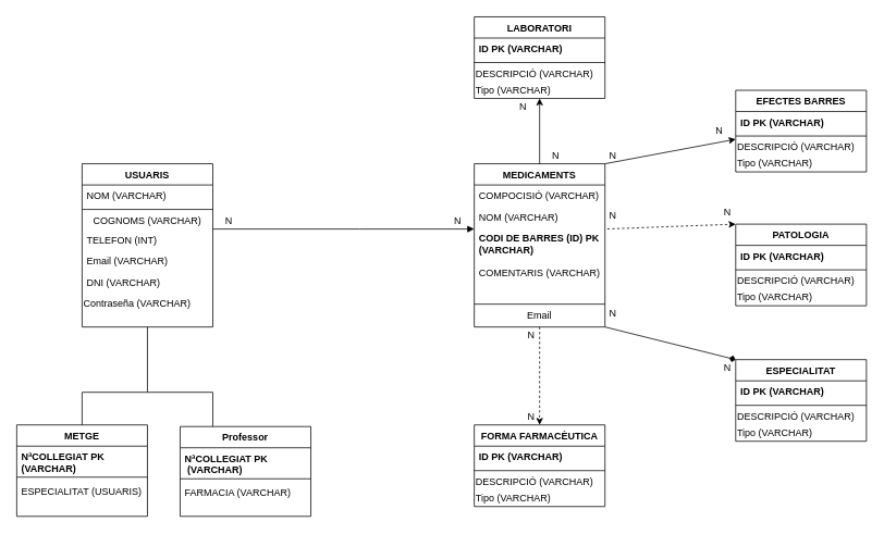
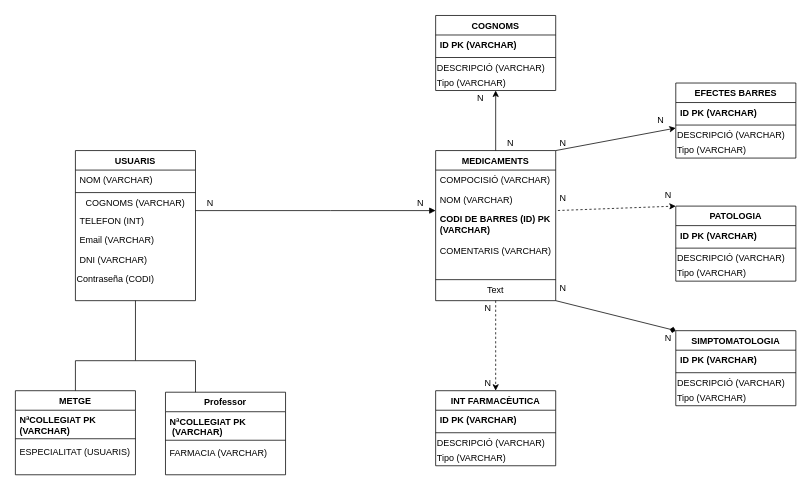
  <mxCell id="0" />
  <mxCell id="1" parent="0" />
  <mxCell id="2" value="USUARIS" style="swimlane;fontStyle=1;align=center;verticalAlign=top;childLayout=stackLayout;horizontal=1;startSize=26;horizontalStack=0;resizeParent=1;resizeLast=0;collapsible=1;marginBottom=0;rounded=0;shadow=0;strokeWidth=1;" parent="1" vertex="1"><mxGeometry x="100" y="200" width="160" height="200" as="geometry"><mxRectangle x="220" y="120" width="160" height="26" as="alternateBounds" /></mxGeometry></mxCell>
  <mxCell id="3" value="NOM (VARCHAR)" style="text;align=left;verticalAlign=top;spacingLeft=4;spacingRight=4;overflow=hidden;rotatable=0;points=[[0,0.5],[1,0.5]];portConstraint=eastwest;" parent="2" vertex="1"><mxGeometry y="26" width="160" height="26" as="geometry" /></mxCell>
  <mxCell id="4" value="" style="line;html=1;strokeWidth=1;align=left;verticalAlign=middle;spacingTop=-1;spacingLeft=3;spacingRight=3;rotatable=0;labelPosition=right;points=[];portConstraint=eastwest;" parent="2" vertex="1"><mxGeometry y="52" width="160" height="8" as="geometry" /></mxCell>
  <mxCell id="5" value="&lt;span style=&quot;text-align: left&quot;&gt;COGNOMS&amp;nbsp;&lt;/span&gt;&lt;span style=&quot;text-align: left&quot;&gt;(VARCHAR)&lt;/span&gt;" style="text;html=1;strokeColor=none;fillColor=none;align=center;verticalAlign=middle;whiteSpace=wrap;rounded=0;" vertex="1" parent="2"><mxGeometry y="60" width="160" height="20" as="geometry" /></mxCell>
  <mxCell id="6" value="TELEFON (INT)" style="text;align=left;verticalAlign=top;spacingLeft=4;spacingRight=4;overflow=hidden;rotatable=0;points=[[0,0.5],[1,0.5]];portConstraint=eastwest;rounded=0;shadow=0;html=0;" parent="2" vertex="1"><mxGeometry y="80" width="160" height="26" as="geometry" /></mxCell>
  <mxCell id="7" value="Email (VARCHAR)&#10; " style="text;align=left;verticalAlign=top;spacingLeft=4;spacingRight=4;overflow=hidden;rotatable=0;points=[[0,0.5],[1,0.5]];portConstraint=eastwest;rounded=0;shadow=0;html=0;" parent="2" vertex="1"><mxGeometry y="106" width="160" height="26" as="geometry" /></mxCell>
  <mxCell id="8" value="DNI (VARCHAR)" style="text;align=left;verticalAlign=top;spacingLeft=4;spacingRight=4;overflow=hidden;rotatable=0;points=[[0,0.5],[1,0.5]];portConstraint=eastwest;" parent="2" vertex="1"><mxGeometry y="132" width="160" height="30" as="geometry" /></mxCell>
- <mxCell id="9" value="Contraseña&amp;nbsp;&lt;span&gt;(VARCHAR)&lt;/span&gt;" style="text;html=1;strokeColor=none;fillColor=none;align=left;verticalAlign=middle;whiteSpace=wrap;rounded=0;" parent="2" vertex="1"><mxGeometry y="162" width="160" height="20" as="geometry" /></mxCell>
+ <mxCell id="9" value="Contraseña&amp;nbsp;&lt;span&gt;(CODI)&lt;/span&gt;" style="text;html=1;strokeColor=none;fillColor=none;align=left;verticalAlign=middle;whiteSpace=wrap;rounded=0;" parent="2" vertex="1"><mxGeometry y="162" width="160" height="20" as="geometry" /></mxCell>
  <mxCell id="10" value="METGE" style="swimlane;fontStyle=1;align=center;verticalAlign=top;childLayout=stackLayout;horizontal=1;startSize=26;horizontalStack=0;resizeParent=1;resizeLast=0;collapsible=1;marginBottom=0;rounded=0;shadow=0;strokeWidth=1;" parent="1" vertex="1"><mxGeometry x="20" y="520" width="160" height="112" as="geometry"><mxRectangle x="130" y="380" width="160" height="26" as="alternateBounds" /></mxGeometry></mxCell>
  <mxCell id="11" value="NªCOLLEGIAT PK&#10;(VARCHAR)" style="text;align=left;verticalAlign=top;spacingLeft=4;spacingRight=4;overflow=hidden;rotatable=0;points=[[0,0.5],[1,0.5]];portConstraint=eastwest;rounded=0;shadow=0;html=0;fontStyle=1" parent="10" vertex="1"><mxGeometry y="26" width="160" height="34" as="geometry" /></mxCell>
  <mxCell id="12" value="" style="line;html=1;strokeWidth=1;align=left;verticalAlign=middle;spacingTop=-1;spacingLeft=3;spacingRight=3;rotatable=0;labelPosition=right;points=[];portConstraint=eastwest;" parent="10" vertex="1"><mxGeometry y="60" width="160" height="8" as="geometry" /></mxCell>
  <mxCell id="13" value="ESPECIALITAT (USUARIS)" style="text;align=left;verticalAlign=top;spacingLeft=4;spacingRight=4;overflow=hidden;rotatable=0;points=[[0,0.5],[1,0.5]];portConstraint=eastwest;" parent="10" vertex="1"><mxGeometry y="68" width="160" height="26" as="geometry" /></mxCell>
  <mxCell id="14" value="" style="endArrow=none;endSize=10;endFill=0;shadow=0;strokeWidth=1;rounded=0;edgeStyle=elbowEdgeStyle;elbow=vertical;" parent="1" source="10" edge="1"><mxGeometry width="160" relative="1" as="geometry"><mxPoint x="100" y="363" as="sourcePoint" /><mxPoint x="180" y="480" as="targetPoint" /><Array as="points"><mxPoint x="100" y="480" /></Array></mxGeometry></mxCell>
  <mxCell id="15" value="Professor" style="swimlane;fontStyle=1;align=center;verticalAlign=top;childLayout=stackLayout;horizontal=1;startSize=26;horizontalStack=0;resizeParent=1;resizeLast=0;collapsible=1;marginBottom=0;rounded=0;shadow=0;strokeWidth=1;" parent="1" vertex="1"><mxGeometry x="220" y="522" width="160" height="110" as="geometry"><mxRectangle x="340" y="380" width="170" height="26" as="alternateBounds" /></mxGeometry></mxCell>
  <mxCell id="16" value="NªCOLLEGIAT PK&#10; (VARCHAR)" style="text;align=left;verticalAlign=top;spacingLeft=4;spacingRight=4;overflow=hidden;rotatable=0;points=[[0,0.5],[1,0.5]];portConstraint=eastwest;rounded=0;shadow=0;html=0;fontStyle=1" parent="15" vertex="1"><mxGeometry y="26" width="160" height="34" as="geometry" /></mxCell>
  <mxCell id="17" value="" style="line;html=1;strokeWidth=1;align=left;verticalAlign=middle;spacingTop=-1;spacingLeft=3;spacingRight=3;rotatable=0;labelPosition=right;points=[];portConstraint=eastwest;" parent="15" vertex="1"><mxGeometry y="60" width="160" height="8" as="geometry" /></mxCell>
  <mxCell id="18" value="FARMACIA (VARCHAR)" style="text;align=left;verticalAlign=top;spacingLeft=4;spacingRight=4;overflow=hidden;rotatable=0;points=[[0,0.5],[1,0.5]];portConstraint=eastwest;" parent="15" vertex="1"><mxGeometry y="68" width="160" height="26" as="geometry" /></mxCell>
  <mxCell id="19" value="" style="endArrow=none;endSize=10;endFill=0;shadow=0;strokeWidth=1;rounded=0;edgeStyle=elbowEdgeStyle;elbow=vertical;entryX=0.5;entryY=1;entryDx=0;entryDy=0;" parent="1" source="15" target="2" edge="1"><mxGeometry width="160" relative="1" as="geometry"><mxPoint x="110" y="533" as="sourcePoint" /><mxPoint x="210" y="431" as="targetPoint" /><Array as="points"><mxPoint x="260" y="480" /><mxPoint x="260" y="490" /><mxPoint x="300" y="480" /><mxPoint x="180" y="480" /><mxPoint x="300" y="460" /></Array></mxGeometry></mxCell>
  <mxCell id="20" value="MEDICAMENTS" style="swimlane;fontStyle=1;align=center;verticalAlign=top;childLayout=stackLayout;horizontal=1;startSize=26;horizontalStack=0;resizeParent=1;resizeLast=0;collapsible=1;marginBottom=0;rounded=0;shadow=0;strokeWidth=1;" parent="1" vertex="1"><mxGeometry x="580" y="200" width="160" height="200" as="geometry"><mxRectangle x="550" y="140" width="160" height="26" as="alternateBounds" /></mxGeometry></mxCell>
  <mxCell id="21" value="COMPOCISIÓ (VARCHAR)" style="text;align=left;verticalAlign=top;spacingLeft=4;spacingRight=4;overflow=hidden;rotatable=0;points=[[0,0.5],[1,0.5]];portConstraint=eastwest;" parent="20" vertex="1"><mxGeometry y="26" width="160" height="26" as="geometry" /></mxCell>
  <mxCell id="22" value="NOM (VARCHAR)" style="text;align=left;verticalAlign=top;spacingLeft=4;spacingRight=4;overflow=hidden;rotatable=0;points=[[0,0.5],[1,0.5]];portConstraint=eastwest;rounded=0;shadow=0;html=0;" parent="20" vertex="1"><mxGeometry y="52" width="160" height="26" as="geometry" /></mxCell>
  <mxCell id="23" value="CODI DE BARRES (ID) PK&#10;(VARCHAR)" style="text;align=left;verticalAlign=top;spacingLeft=4;spacingRight=4;overflow=hidden;rotatable=0;points=[[0,0.5],[1,0.5]];portConstraint=eastwest;rounded=0;shadow=0;html=0;fontStyle=1" parent="20" vertex="1"><mxGeometry y="78" width="160" height="42" as="geometry" /></mxCell>
  <mxCell id="24" value="COMENTARIS (VARCHAR)" style="text;align=left;verticalAlign=top;spacingLeft=4;spacingRight=4;overflow=hidden;rotatable=0;points=[[0,0.5],[1,0.5]];portConstraint=eastwest;rounded=0;shadow=0;html=0;" parent="20" vertex="1"><mxGeometry y="120" width="160" height="26" as="geometry" /></mxCell>
  <mxCell id="25" value="  " style="text;align=left;verticalAlign=top;spacingLeft=4;spacingRight=4;overflow=hidden;rotatable=0;points=[[0,0.5],[1,0.5]];portConstraint=eastwest;" parent="20" vertex="1"><mxGeometry y="146" width="160" height="22" as="geometry" /></mxCell>
  <mxCell id="26" value="" style="line;html=1;strokeWidth=1;align=left;verticalAlign=middle;spacingTop=-1;spacingLeft=3;spacingRight=3;rotatable=0;labelPosition=right;points=[];portConstraint=eastwest;" parent="20" vertex="1"><mxGeometry y="168" width="160" height="8" as="geometry" /></mxCell>
- <mxCell id="27" value="Email" style="text;html=1;strokeColor=none;fillColor=none;align=center;verticalAlign=middle;whiteSpace=wrap;rounded=0;" parent="20" vertex="1"><mxGeometry y="176" width="160" height="20" as="geometry" /></mxCell>
+ <mxCell id="27" value="Text" style="text;html=1;strokeColor=none;fillColor=none;align=center;verticalAlign=middle;whiteSpace=wrap;rounded=0;" parent="20" vertex="1"><mxGeometry y="176" width="160" height="20" as="geometry" /></mxCell>
  <mxCell id="28" value="" style="endArrow=block;shadow=0;strokeWidth=1;rounded=0;endFill=1;edgeStyle=elbowEdgeStyle;elbow=vertical;" parent="1" source="2" target="20" edge="1"><mxGeometry x="0.5" y="41" relative="1" as="geometry"><mxPoint x="280" y="352" as="sourcePoint" /><mxPoint x="440" y="352" as="targetPoint" /><mxPoint x="-40" y="32" as="offset" /><Array as="points"><mxPoint x="440" y="280" /></Array></mxGeometry></mxCell>
- <mxCell id="29" value="FORMA FARMACÈUTICA&#10;" style="swimlane;fontStyle=1;align=center;verticalAlign=top;childLayout=stackLayout;horizontal=1;startSize=26;horizontalStack=0;resizeParent=1;resizeParentMax=0;resizeLast=0;collapsible=1;marginBottom=0;" parent="1" vertex="1"><mxGeometry x="580" y="520" width="160" height="100" as="geometry" /></mxCell>
+ <mxCell id="29" value="INT FARMACÈUTICA&#10;" style="swimlane;fontStyle=1;align=center;verticalAlign=top;childLayout=stackLayout;horizontal=1;startSize=26;horizontalStack=0;resizeParent=1;resizeParentMax=0;resizeLast=0;collapsible=1;marginBottom=0;" parent="1" vertex="1"><mxGeometry x="580" y="520" width="160" height="100" as="geometry" /></mxCell>
  <mxCell id="30" value="ID PK (VARCHAR)" style="text;strokeColor=none;fillColor=none;align=left;verticalAlign=top;spacingLeft=4;spacingRight=4;overflow=hidden;rotatable=0;points=[[0,0.5],[1,0.5]];portConstraint=eastwest;fontStyle=1" parent="29" vertex="1"><mxGeometry y="26" width="160" height="26" as="geometry" /></mxCell>
  <mxCell id="31" value="" style="line;strokeWidth=1;fillColor=none;align=left;verticalAlign=middle;spacingTop=-1;spacingLeft=3;spacingRight=3;rotatable=0;labelPosition=right;points=[];portConstraint=eastwest;" parent="29" vertex="1"><mxGeometry y="52" width="160" height="8" as="geometry" /></mxCell>
  <mxCell id="32" value="DESCRIPCIÓ&amp;nbsp;&lt;span&gt;(VARCHAR)&lt;/span&gt;" style="text;html=1;strokeColor=none;fillColor=none;align=left;verticalAlign=middle;whiteSpace=wrap;rounded=0;" parent="29" vertex="1"><mxGeometry y="60" width="160" height="20" as="geometry" /></mxCell>
  <mxCell id="33" value="Tipo&amp;nbsp;&lt;span&gt;(VARCHAR)&lt;/span&gt;" style="text;html=1;strokeColor=none;fillColor=none;align=left;verticalAlign=middle;whiteSpace=wrap;rounded=0;" parent="29" vertex="1"><mxGeometry y="80" width="160" height="20" as="geometry" /></mxCell>
- <mxCell id="34" value="ESPECIALITAT" style="swimlane;fontStyle=1;align=center;verticalAlign=top;childLayout=stackLayout;horizontal=1;startSize=26;horizontalStack=0;resizeParent=1;resizeParentMax=0;resizeLast=0;collapsible=1;marginBottom=0;" parent="1" vertex="1"><mxGeometry x="900" y="440" width="160" height="100" as="geometry" /></mxCell>
+ <mxCell id="34" value="SIMPTOMATOLOGIA" style="swimlane;fontStyle=1;align=center;verticalAlign=top;childLayout=stackLayout;horizontal=1;startSize=26;horizontalStack=0;resizeParent=1;resizeParentMax=0;resizeLast=0;collapsible=1;marginBottom=0;" parent="1" vertex="1"><mxGeometry x="900" y="440" width="160" height="100" as="geometry" /></mxCell>
  <mxCell id="35" value="ID PK (VARCHAR)" style="text;strokeColor=none;fillColor=none;align=left;verticalAlign=top;spacingLeft=4;spacingRight=4;overflow=hidden;rotatable=0;points=[[0,0.5],[1,0.5]];portConstraint=eastwest;fontStyle=1" parent="34" vertex="1"><mxGeometry y="26" width="160" height="26" as="geometry" /></mxCell>
  <mxCell id="36" value="" style="line;strokeWidth=1;fillColor=none;align=left;verticalAlign=middle;spacingTop=-1;spacingLeft=3;spacingRight=3;rotatable=0;labelPosition=right;points=[];portConstraint=eastwest;" parent="34" vertex="1"><mxGeometry y="52" width="160" height="8" as="geometry" /></mxCell>
  <mxCell id="37" value="DESCRIPCIÓ&amp;nbsp;&lt;span&gt;(VARCHAR)&lt;/span&gt;" style="text;html=1;strokeColor=none;fillColor=none;align=left;verticalAlign=middle;whiteSpace=wrap;rounded=0;" parent="34" vertex="1"><mxGeometry y="60" width="160" height="20" as="geometry" /></mxCell>
  <mxCell id="38" value="Tipo&amp;nbsp;&lt;span&gt;(VARCHAR)&lt;/span&gt;" style="text;html=1;strokeColor=none;fillColor=none;align=left;verticalAlign=middle;whiteSpace=wrap;rounded=0;" parent="34" vertex="1"><mxGeometry y="80" width="160" height="20" as="geometry" /></mxCell>
  <mxCell id="39" value="EFECTES BARRES" style="swimlane;fontStyle=1;align=center;verticalAlign=top;childLayout=stackLayout;horizontal=1;startSize=26;horizontalStack=0;resizeParent=1;resizeParentMax=0;resizeLast=0;collapsible=1;marginBottom=0;" parent="1" vertex="1"><mxGeometry x="900" y="110" width="160" height="100" as="geometry" /></mxCell>
  <mxCell id="40" value="ID PK (VARCHAR)" style="text;strokeColor=none;fillColor=none;align=left;verticalAlign=top;spacingLeft=4;spacingRight=4;overflow=hidden;rotatable=0;points=[[0,0.5],[1,0.5]];portConstraint=eastwest;fontStyle=1" parent="39" vertex="1"><mxGeometry y="26" width="160" height="26" as="geometry" /></mxCell>
  <mxCell id="41" value="" style="line;strokeWidth=1;fillColor=none;align=left;verticalAlign=middle;spacingTop=-1;spacingLeft=3;spacingRight=3;rotatable=0;labelPosition=right;points=[];portConstraint=eastwest;" parent="39" vertex="1"><mxGeometry y="52" width="160" height="8" as="geometry" /></mxCell>
  <mxCell id="42" value="DESCRIPCIÓ&amp;nbsp;&lt;span&gt;(VARCHAR)&lt;/span&gt;" style="text;html=1;strokeColor=none;fillColor=none;align=left;verticalAlign=middle;whiteSpace=wrap;rounded=0;" parent="39" vertex="1"><mxGeometry y="60" width="160" height="20" as="geometry" /></mxCell>
  <mxCell id="43" value="Tipo&amp;nbsp;&lt;span&gt;(VARCHAR)&lt;/span&gt;" style="text;html=1;strokeColor=none;fillColor=none;align=left;verticalAlign=middle;whiteSpace=wrap;rounded=0;" parent="39" vertex="1"><mxGeometry y="80" width="160" height="20" as="geometry" /></mxCell>
  <mxCell id="44" value="PATOLOGIA" style="swimlane;fontStyle=1;align=center;verticalAlign=top;childLayout=stackLayout;horizontal=1;startSize=26;horizontalStack=0;resizeParent=1;resizeParentMax=0;resizeLast=0;collapsible=1;marginBottom=0;" parent="1" vertex="1"><mxGeometry x="900" y="274" width="160" height="100" as="geometry" /></mxCell>
  <mxCell id="45" value="ID PK (VARCHAR)" style="text;strokeColor=none;fillColor=none;align=left;verticalAlign=top;spacingLeft=4;spacingRight=4;overflow=hidden;rotatable=0;points=[[0,0.5],[1,0.5]];portConstraint=eastwest;fontStyle=1" parent="44" vertex="1"><mxGeometry y="26" width="160" height="26" as="geometry" /></mxCell>
  <mxCell id="46" value="" style="line;strokeWidth=1;fillColor=none;align=left;verticalAlign=middle;spacingTop=-1;spacingLeft=3;spacingRight=3;rotatable=0;labelPosition=right;points=[];portConstraint=eastwest;" parent="44" vertex="1"><mxGeometry y="52" width="160" height="8" as="geometry" /></mxCell>
  <mxCell id="47" value="DESCRIPCIÓ&amp;nbsp;&lt;span&gt;(VARCHAR)&lt;/span&gt;" style="text;html=1;strokeColor=none;fillColor=none;align=left;verticalAlign=middle;whiteSpace=wrap;rounded=0;" parent="44" vertex="1"><mxGeometry y="60" width="160" height="20" as="geometry" /></mxCell>
  <mxCell id="48" value="Tipo&amp;nbsp;&lt;span&gt;(VARCHAR)&lt;/span&gt;" style="text;html=1;strokeColor=none;fillColor=none;align=left;verticalAlign=middle;whiteSpace=wrap;rounded=0;" parent="44" vertex="1"><mxGeometry y="80" width="160" height="20" as="geometry" /></mxCell>
- <mxCell id="49" value="LABORATORI" style="swimlane;fontStyle=1;align=center;verticalAlign=top;childLayout=stackLayout;horizontal=1;startSize=26;horizontalStack=0;resizeParent=1;resizeParentMax=0;resizeLast=0;collapsible=1;marginBottom=0;" parent="1" vertex="1"><mxGeometry x="580" y="20" width="160" height="100" as="geometry" /></mxCell>
+ <mxCell id="49" value="COGNOMS" style="swimlane;fontStyle=1;align=center;verticalAlign=top;childLayout=stackLayout;horizontal=1;startSize=26;horizontalStack=0;resizeParent=1;resizeParentMax=0;resizeLast=0;collapsible=1;marginBottom=0;" parent="1" vertex="1"><mxGeometry x="580" y="20" width="160" height="100" as="geometry" /></mxCell>
  <mxCell id="50" value="ID PK (VARCHAR)" style="text;strokeColor=none;fillColor=none;align=left;verticalAlign=top;spacingLeft=4;spacingRight=4;overflow=hidden;rotatable=0;points=[[0,0.5],[1,0.5]];portConstraint=eastwest;fontStyle=1" parent="49" vertex="1"><mxGeometry y="26" width="160" height="26" as="geometry" /></mxCell>
  <mxCell id="51" value="" style="line;strokeWidth=1;fillColor=none;align=left;verticalAlign=middle;spacingTop=-1;spacingLeft=3;spacingRight=3;rotatable=0;labelPosition=right;points=[];portConstraint=eastwest;" parent="49" vertex="1"><mxGeometry y="52" width="160" height="8" as="geometry" /></mxCell>
  <mxCell id="52" value="DESCRIPCIÓ&amp;nbsp;&lt;span&gt;(VARCHAR)&lt;/span&gt;" style="text;html=1;strokeColor=none;fillColor=none;align=left;verticalAlign=middle;whiteSpace=wrap;rounded=0;" parent="49" vertex="1"><mxGeometry y="60" width="160" height="20" as="geometry" /></mxCell>
  <mxCell id="53" value="Tipo&amp;nbsp;&lt;span&gt;(VARCHAR)&lt;/span&gt;" style="text;html=1;strokeColor=none;fillColor=none;align=left;verticalAlign=middle;whiteSpace=wrap;rounded=0;" parent="49" vertex="1"><mxGeometry y="80" width="160" height="20" as="geometry" /></mxCell>
  <mxCell id="54" value="" style="endArrow=classic;html=1;align=center;exitX=0.5;exitY=1;exitDx=0;exitDy=0;entryX=0.5;entryY=0;entryDx=0;entryDy=0;dashed=1;" parent="1" source="20" target="29" edge="1"><mxGeometry width="50" height="50" relative="1" as="geometry"><mxPoint x="450" y="460" as="sourcePoint" /><mxPoint x="500" y="410" as="targetPoint" /></mxGeometry></mxCell>
  <mxCell id="55" value="" style="endArrow=classic;html=1;align=center;exitX=0.5;exitY=0;exitDx=0;exitDy=0;entryX=1;entryY=0;entryDx=0;entryDy=0;" parent="1" source="20" target="59" edge="1"><mxGeometry width="50" height="50" relative="1" as="geometry"><mxPoint x="670" y="410" as="sourcePoint" /><mxPoint x="660" y="164" as="targetPoint" /></mxGeometry></mxCell>
  <mxCell id="56" value="" style="endArrow=diamond;html=1;align=center;exitX=1;exitY=1;exitDx=0;exitDy=0;entryX=0;entryY=0;entryDx=0;entryDy=0;" parent="1" source="20" target="34" edge="1"><mxGeometry width="50" height="50" relative="1" as="geometry"><mxPoint x="670" y="410" as="sourcePoint" /><mxPoint x="670" y="530" as="targetPoint" /></mxGeometry></mxCell>
  <mxCell id="57" value="" style="endArrow=classic;html=1;align=center;exitX=1;exitY=0;exitDx=0;exitDy=0;entryX=0;entryY=0;entryDx=0;entryDy=0;" parent="1" source="20" target="42" edge="1"><mxGeometry width="50" height="50" relative="1" as="geometry"><mxPoint x="680" y="420" as="sourcePoint" /><mxPoint x="680" y="540" as="targetPoint" /></mxGeometry></mxCell>
  <mxCell id="58" value="" style="endArrow=classic;html=1;align=center;exitX=1.018;exitY=0.045;exitDx=0;exitDy=0;entryX=0;entryY=0;entryDx=0;entryDy=0;exitPerimeter=0;dashed=1;" parent="1" source="23" target="44" edge="1"><mxGeometry width="50" height="50" relative="1" as="geometry"><mxPoint x="690" y="430" as="sourcePoint" /><mxPoint x="690" y="550" as="targetPoint" /></mxGeometry></mxCell>
  <mxCell id="59" value="N" style="text;html=1;strokeColor=none;fillColor=none;align=center;verticalAlign=middle;whiteSpace=wrap;rounded=0;" parent="1" vertex="1"><mxGeometry x="620" y="120" width="40" height="20" as="geometry" /></mxCell>
  <mxCell id="60" value="N" style="text;html=1;strokeColor=none;fillColor=none;align=center;verticalAlign=middle;whiteSpace=wrap;rounded=0;" parent="1" vertex="1"><mxGeometry x="660" y="180" width="40" height="20" as="geometry" /></mxCell>
  <mxCell id="61" value="N" style="text;html=1;strokeColor=none;fillColor=none;align=center;verticalAlign=middle;whiteSpace=wrap;rounded=0;" parent="1" vertex="1"><mxGeometry x="730" y="180" width="40" height="20" as="geometry" /></mxCell>
  <mxCell id="62" value="N" style="text;html=1;strokeColor=none;fillColor=none;align=center;verticalAlign=middle;whiteSpace=wrap;rounded=0;" parent="1" vertex="1"><mxGeometry x="860" y="150" width="40" height="20" as="geometry" /></mxCell>
  <mxCell id="63" value="N" style="text;html=1;strokeColor=none;fillColor=none;align=center;verticalAlign=middle;whiteSpace=wrap;rounded=0;" parent="1" vertex="1"><mxGeometry x="870" y="250" width="40" height="20" as="geometry" /></mxCell>
  <mxCell id="64" value="N" style="text;html=1;strokeColor=none;fillColor=none;align=center;verticalAlign=middle;whiteSpace=wrap;rounded=0;" parent="1" vertex="1"><mxGeometry x="730" y="254" width="40" height="20" as="geometry" /></mxCell>
  <mxCell id="65" value="N" style="text;html=1;strokeColor=none;fillColor=none;align=center;verticalAlign=middle;whiteSpace=wrap;rounded=0;" parent="1" vertex="1"><mxGeometry x="630" y="400" width="40" height="20" as="geometry" /></mxCell>
  <mxCell id="66" value="N" style="text;html=1;strokeColor=none;fillColor=none;align=center;verticalAlign=middle;whiteSpace=wrap;rounded=0;" parent="1" vertex="1"><mxGeometry x="630" y="500" width="40" height="20" as="geometry" /></mxCell>
  <mxCell id="67" value="N" style="text;html=1;strokeColor=none;fillColor=none;align=center;verticalAlign=middle;whiteSpace=wrap;rounded=0;" parent="1" vertex="1"><mxGeometry x="870" y="440" width="40" height="20" as="geometry" /></mxCell>
  <mxCell id="68" value="N" style="text;html=1;strokeColor=none;fillColor=none;align=center;verticalAlign=middle;whiteSpace=wrap;rounded=0;" parent="1" vertex="1"><mxGeometry x="730" y="374" width="40" height="20" as="geometry" /></mxCell>
  <mxCell id="69" value="N" style="text;html=1;strokeColor=none;fillColor=none;align=center;verticalAlign=middle;whiteSpace=wrap;rounded=0;" parent="1" vertex="1"><mxGeometry x="540" y="260" width="40" height="20" as="geometry" /></mxCell>
  <mxCell id="70" value="N" style="text;html=1;strokeColor=none;fillColor=none;align=center;verticalAlign=middle;whiteSpace=wrap;rounded=0;" parent="1" vertex="1"><mxGeometry x="260" y="260" width="40" height="20" as="geometry" /></mxCell>
